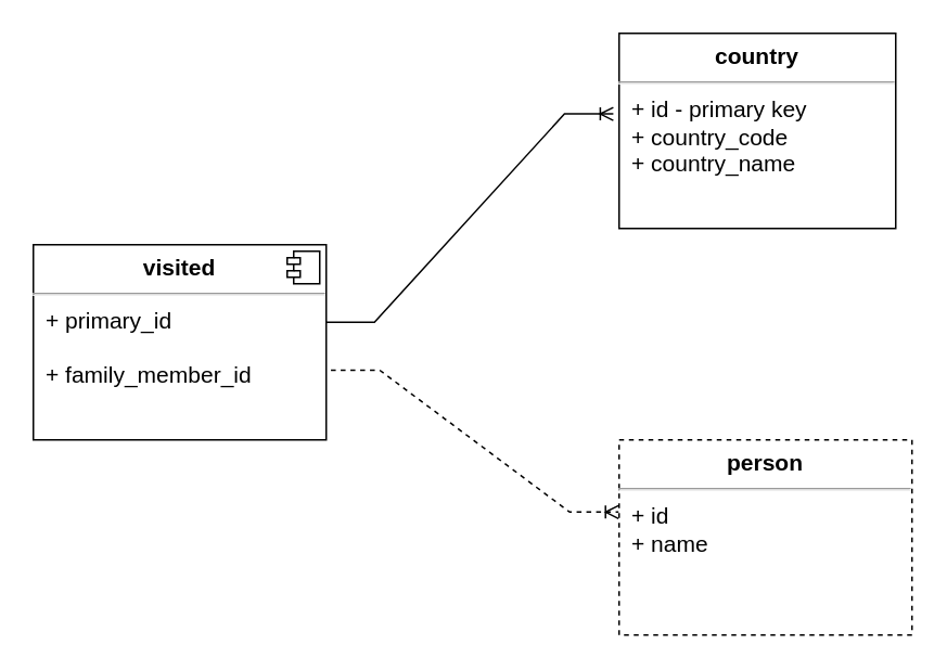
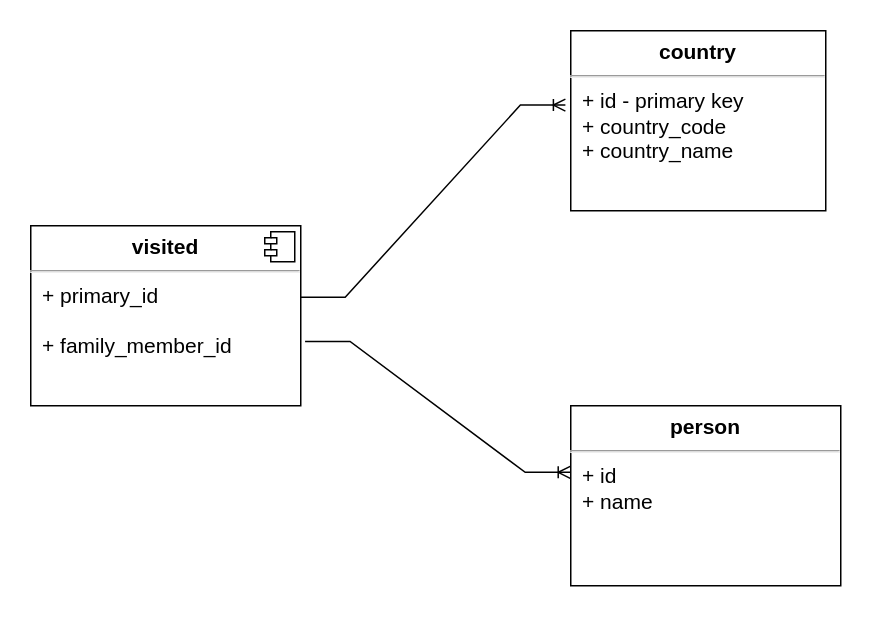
  <mxCell id="0" />
  <mxCell id="1" parent="0" />
  <mxCell id="2" value="&lt;p style=&quot;margin: 6px 0px 0px; text-align: center; font-size: 14px;&quot;&gt;&lt;b style=&quot;font-size: 14px;&quot;&gt;country&lt;/b&gt;&lt;/p&gt;&lt;hr style=&quot;font-size: 14px;&quot;&gt;&lt;p style=&quot;margin: 0px 0px 0px 8px; font-size: 14px;&quot;&gt;+ id - primary key&lt;br style=&quot;font-size: 14px;&quot;&gt;+ country_code&amp;nbsp;&lt;/p&gt;&lt;p style=&quot;margin: 0px 0px 0px 8px; font-size: 14px;&quot;&gt;+ country_name&amp;nbsp;&lt;/p&gt;" style="align=left;overflow=fill;html=1;dropTarget=0;whiteSpace=wrap;fontSize=14;" parent="1" vertex="1"><mxGeometry x="380" y="20" width="170" height="120" as="geometry" /></mxCell>
- <mxCell id="3" value="&lt;p style=&quot;margin: 6px 0px 0px; text-align: center; font-size: 14px;&quot;&gt;&lt;b&gt;person&lt;/b&gt;&lt;/p&gt;&lt;hr style=&quot;font-size: 14px;&quot;&gt;&lt;p style=&quot;margin: 0px 0px 0px 8px; font-size: 14px;&quot;&gt;+ id&lt;br style=&quot;font-size: 14px;&quot;&gt;+ name&lt;/p&gt;" style="align=left;overflow=fill;html=1;dropTarget=0;whiteSpace=wrap;fontSize=14;dashed=1;" parent="1" vertex="1"><mxGeometry x="380" y="270" width="180" height="120" as="geometry" /></mxCell>
+ <mxCell id="3" value="&lt;p style=&quot;margin: 6px 0px 0px; text-align: center; font-size: 14px;&quot;&gt;&lt;b&gt;person&lt;/b&gt;&lt;/p&gt;&lt;hr style=&quot;font-size: 14px;&quot;&gt;&lt;p style=&quot;margin: 0px 0px 0px 8px; font-size: 14px;&quot;&gt;+ id&lt;br style=&quot;font-size: 14px;&quot;&gt;+ name&lt;/p&gt;" style="align=left;overflow=fill;html=1;dropTarget=0;whiteSpace=wrap;fontSize=14;" parent="1" vertex="1"><mxGeometry x="380" y="270" width="180" height="120" as="geometry" /></mxCell>
  <mxCell id="4" value="&lt;p style=&quot;margin: 6px 0px 0px; text-align: center; font-size: 14px;&quot;&gt;&lt;b style=&quot;font-size: 14px;&quot;&gt;visited&lt;/b&gt;&lt;/p&gt;&lt;hr style=&quot;font-size: 14px;&quot;&gt;&lt;p style=&quot;margin: 0px 0px 0px 8px; font-size: 14px;&quot;&gt;+ primary_id&lt;/p&gt;&lt;p style=&quot;margin: 0px 0px 0px 8px; font-size: 14px;&quot;&gt;&lt;br style=&quot;font-size: 14px;&quot;&gt;+ family_member_id&lt;/p&gt;" style="align=left;overflow=fill;html=1;dropTarget=0;whiteSpace=wrap;fontSize=14;" parent="1" vertex="1"><mxGeometry x="20" y="150" width="180" height="120" as="geometry" /></mxCell>
  <mxCell id="5" value="" style="shape=component;jettyWidth=8;jettyHeight=4;" parent="4" vertex="1"><mxGeometry x="1" width="20" height="20" relative="1" as="geometry"><mxPoint x="-24" y="4" as="offset" /></mxGeometry></mxCell>
  <mxCell id="6" value="" style="edgeStyle=entityRelationEdgeStyle;fontSize=12;html=1;endArrow=ERoneToMany;rounded=0;entryX=-0.021;entryY=0.413;entryDx=0;entryDy=0;entryPerimeter=0;exitX=0.998;exitY=0.397;exitDx=0;exitDy=0;exitPerimeter=0;" parent="1" source="4" target="2" edge="1"><mxGeometry width="100" height="100" relative="1" as="geometry"><mxPoint x="225" y="190" as="sourcePoint" /><mxPoint x="325" y="90" as="targetPoint" /></mxGeometry></mxCell>
- <mxCell id="7" value="" style="edgeStyle=entityRelationEdgeStyle;fontSize=12;html=1;endArrow=ERoneToMany;rounded=0;entryX=-0.002;entryY=0.37;entryDx=0;entryDy=0;entryPerimeter=0;exitX=1.016;exitY=0.643;exitDx=0;exitDy=0;exitPerimeter=0;dashed=1;" parent="1" source="4" target="3" edge="1"><mxGeometry width="100" height="100" relative="1" as="geometry"><mxPoint x="270" y="270" as="sourcePoint" /><mxPoint x="370" y="170" as="targetPoint" /></mxGeometry></mxCell>
+ <mxCell id="7" value="" style="edgeStyle=entityRelationEdgeStyle;fontSize=12;html=1;endArrow=ERoneToMany;rounded=0;entryX=-0.002;entryY=0.37;entryDx=0;entryDy=0;entryPerimeter=0;exitX=1.016;exitY=0.643;exitDx=0;exitDy=0;exitPerimeter=0;" parent="1" source="4" target="3" edge="1"><mxGeometry width="100" height="100" relative="1" as="geometry"><mxPoint x="270" y="270" as="sourcePoint" /><mxPoint x="370" y="170" as="targetPoint" /></mxGeometry></mxCell>
